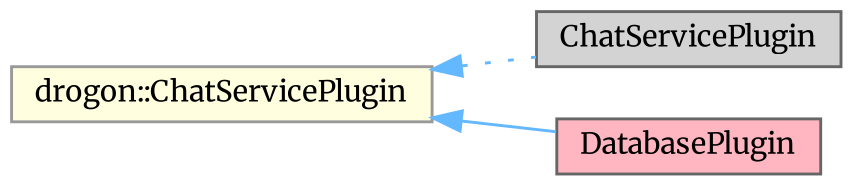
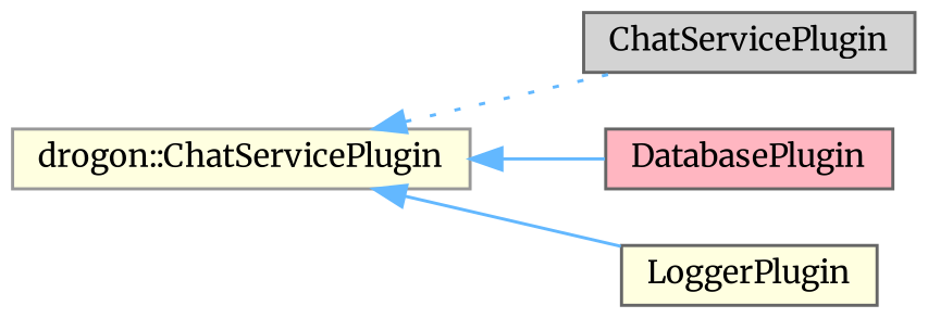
  digraph {
    fontname=Merriweather
    rankdir=LR
    node [color=grey40 fillcolor=lightyellow fontname=Merriweather fontsize=10 shape=box style=filled]
    edge [color=steelblue1 dir=back fontname=Merriweather fontsize=10 labelfontname=Helvetica labelfontsize=10 style=solid]
    n1 [color=grey60 height=0.2 label="drogon::ChatServicePlugin" width=0.4]
    n2 [fillcolor=lightgrey height=0.2 label=ChatServicePlugin width=0.4]
    n3 [fillcolor=lightpink height=0.2 label=DatabasePlugin width=0.4]
+   n4 [height=0.2 label=LoggerPlugin width=0.4]
    n1 -> n2 [style=dotted]
    n1 -> n3
+   n1 -> n4
  }
